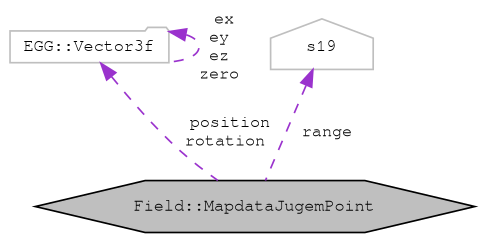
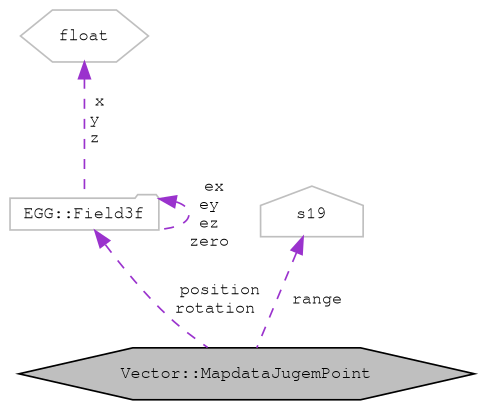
  digraph {
    node [color=grey75 fillcolor=white fontname=FreeMono fontsize=10 shape=hexagon style=filled]
    edge [color=darkorchid3 dir=back fontname=FreeMono fontsize=10 labelfontname=FreeMono labelfontsize=10 style=dashed]
-   n1 [color=black fillcolor=grey75 fontcolor=black height=0.2 label="Field::MapdataJugemPoint" width=0.4]
-   n2 [height=0.2 label="EGG::Vector3f" shape=folder width=0.4]
+   n1 [color=black fillcolor=grey75 fontcolor=black height=0.2 label="Vector::MapdataJugemPoint" width=0.4]
+   n2 [height=0.2 label="EGG::Field3f" shape=folder width=0.4]
+   n3 [height=0.2 label=float width=0.4]
    n4 [height=0.2 label=s19 shape=house width=0.4]
    n2 -> n1 [label=" position\nrotation"]
    n2 -> n2 [label=" ex\ney\nez\nzero"]
+   n3 -> n2 [label=" x\ny\nz"]
    n4 -> n1 [label=" range"]
  }
